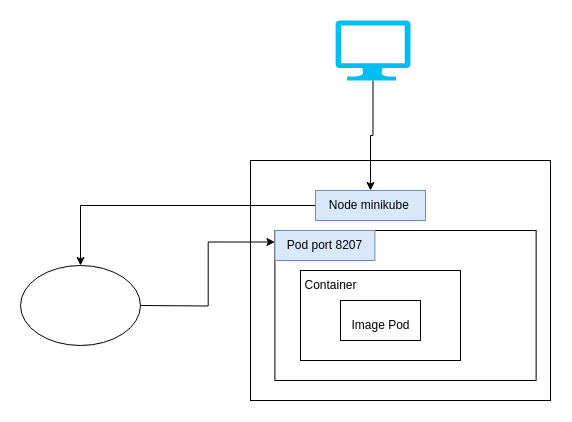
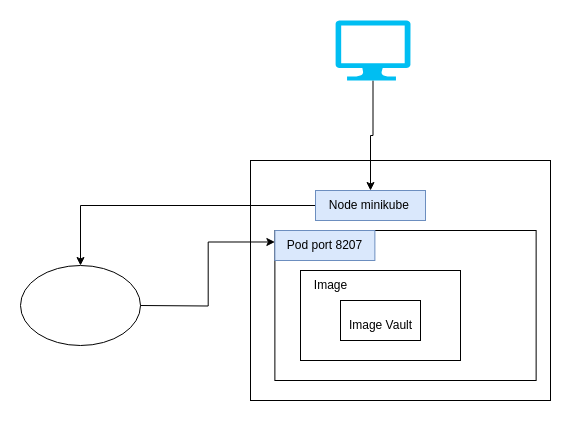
  <mxCell id="0" />
  <mxCell id="1" parent="0" />
  <mxCell id="2" value="" style="rounded=0;whiteSpace=wrap;html=1;labelBackgroundColor=none;" vertex="1" parent="1"><mxGeometry x="250" y="160" width="300" height="240" as="geometry" /></mxCell>
  <mxCell id="3" value="" style="rounded=0;whiteSpace=wrap;html=1;labelBackgroundColor=none;" vertex="1" parent="1"><mxGeometry x="274.38" y="230" width="261.25" height="150" as="geometry" /></mxCell>
  <mxCell id="4" value="" style="rounded=0;html=1;labelBackgroundColor=none;" vertex="1" parent="1"><mxGeometry x="300" y="270" width="160" height="90" as="geometry" /></mxCell>
  <mxCell id="5" value="" style="rounded=0;whiteSpace=wrap;html=1;" vertex="1" parent="1"><mxGeometry x="340" y="300" width="80" height="40" as="geometry" /></mxCell>
- <mxCell id="6" value="Image Pod" style="text;html=1;resizable=0;autosize=1;align=center;verticalAlign=middle;points=[];fillColor=none;strokeColor=none;rounded=0;" vertex="1" parent="1"><mxGeometry x="335" y="310" width="90" height="30" as="geometry" /></mxCell>
- <mxCell id="7" value="Container&lt;br&gt;" style="text;html=1;resizable=0;autosize=1;align=center;verticalAlign=middle;points=[];fillColor=none;strokeColor=none;rounded=0;labelBackgroundColor=none;" vertex="1" parent="1"><mxGeometry x="290" y="270" width="80" height="30" as="geometry" /></mxCell>
+ <mxCell id="6" value="Image Vault" style="text;html=1;resizable=0;autosize=1;align=center;verticalAlign=middle;points=[];fillColor=none;strokeColor=none;rounded=0;" vertex="1" parent="1"><mxGeometry x="335" y="310" width="90" height="30" as="geometry" /></mxCell>
+ <mxCell id="7" value="Image&lt;br&gt;" style="text;html=1;resizable=0;autosize=1;align=center;verticalAlign=middle;points=[];fillColor=none;strokeColor=none;rounded=0;labelBackgroundColor=none;" vertex="1" parent="1"><mxGeometry x="290" y="270" width="80" height="30" as="geometry" /></mxCell>
  <mxCell id="8" value="Pod port 8207" style="text;html=1;resizable=0;autosize=1;align=center;verticalAlign=middle;points=[];fillColor=#dae8fc;strokeColor=#6c8ebf;rounded=0;labelBackgroundColor=none;" vertex="1" parent="1"><mxGeometry x="274.38" y="230" width="100" height="30" as="geometry" /></mxCell>
  <mxCell id="9" style="edgeStyle=orthogonalEdgeStyle;rounded=0;orthogonalLoop=1;jettySize=auto;html=1;entryX=0.5;entryY=0;entryDx=0;entryDy=0;" edge="1" parent="1" source="10" target="11"><mxGeometry relative="1" as="geometry" /></mxCell>
  <mxCell id="10" value="Node minikube&amp;nbsp;" style="text;html=1;resizable=0;autosize=1;align=center;verticalAlign=middle;points=[];fillColor=#dae8fc;strokeColor=#6c8ebf;rounded=0;labelBackgroundColor=none;" vertex="1" parent="1"><mxGeometry x="315" y="190" width="110" height="30" as="geometry" /></mxCell>
  <mxCell id="11" value="" style="ellipse;whiteSpace=wrap;html=1;labelBackgroundColor=none;" vertex="1" parent="1"><mxGeometry x="20" y="265" width="120" height="80" as="geometry" /></mxCell>
  <mxCell id="12" style="edgeStyle=orthogonalEdgeStyle;rounded=0;orthogonalLoop=1;jettySize=auto;html=1;entryX=0;entryY=0.383;entryDx=0;entryDy=0;entryPerimeter=0;" edge="1" parent="1" target="8"><mxGeometry relative="1" as="geometry"><mxPoint x="140" y="305" as="sourcePoint" /></mxGeometry></mxCell>
  <mxCell id="13" style="edgeStyle=orthogonalEdgeStyle;rounded=0;orthogonalLoop=1;jettySize=auto;html=1;exitX=0.5;exitY=1;exitDx=0;exitDy=0;exitPerimeter=0;" edge="1" parent="1" source="14" target="10"><mxGeometry relative="1" as="geometry" /></mxCell>
  <mxCell id="14" value="" style="verticalLabelPosition=bottom;html=1;verticalAlign=top;align=center;strokeColor=none;fillColor=#00BEF2;shape=mxgraph.azure.computer;pointerEvents=1;labelBackgroundColor=none;" vertex="1" parent="1"><mxGeometry x="335" y="20" width="75" height="60" as="geometry" /></mxCell>
